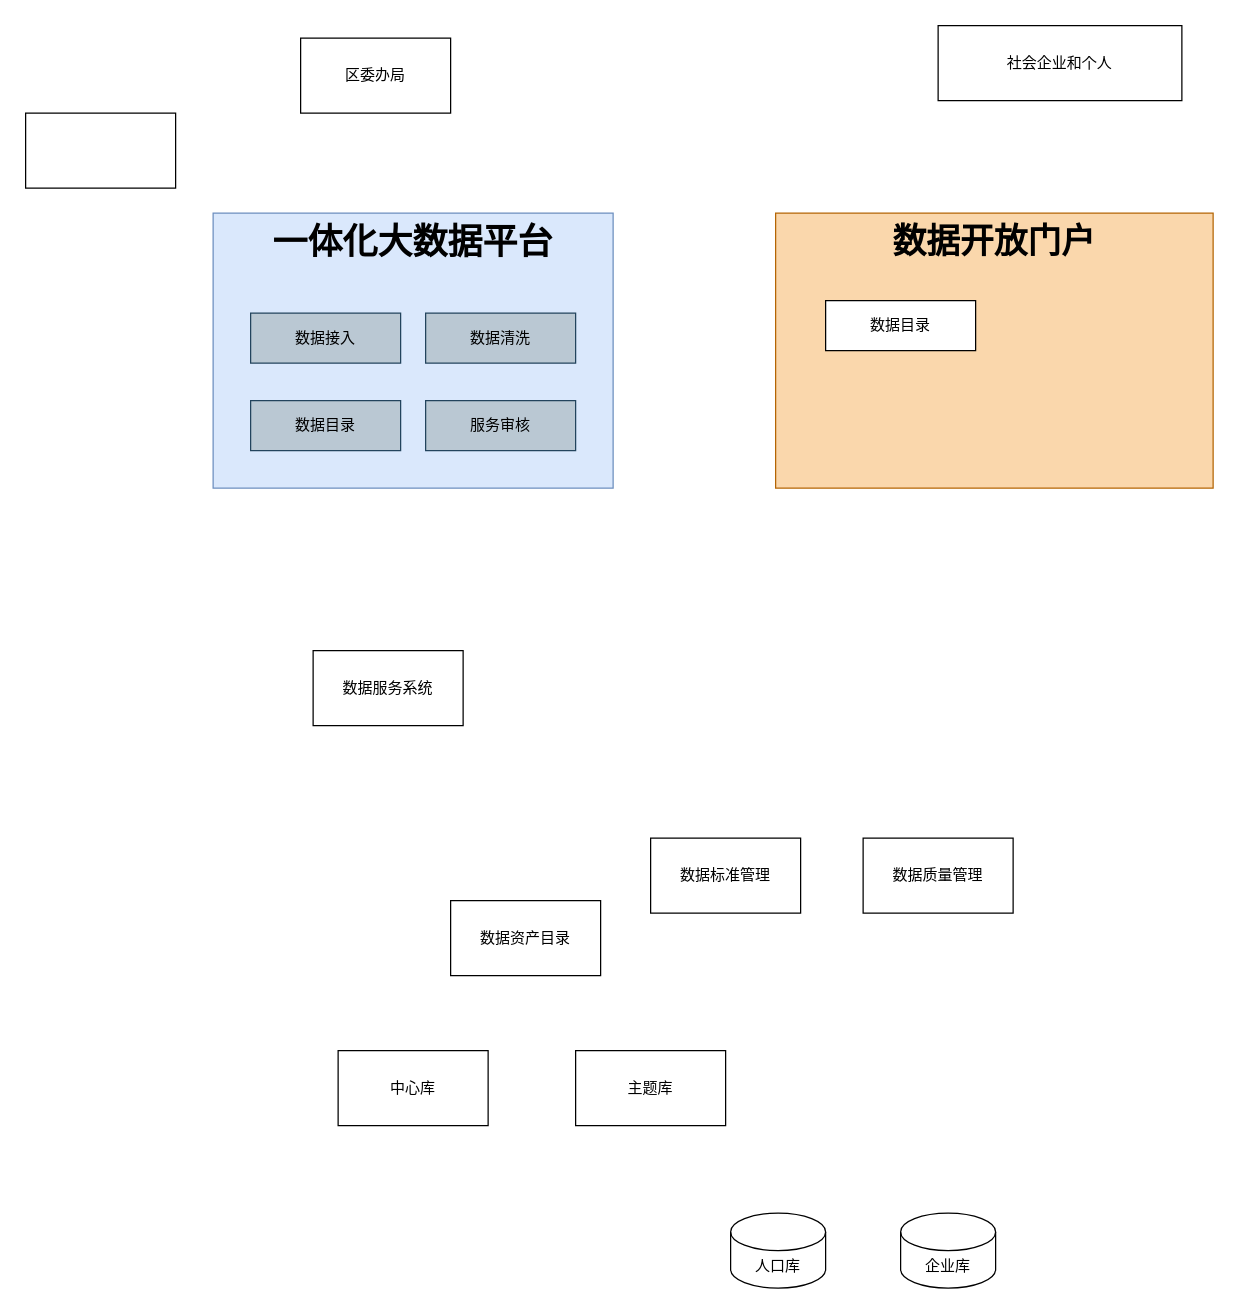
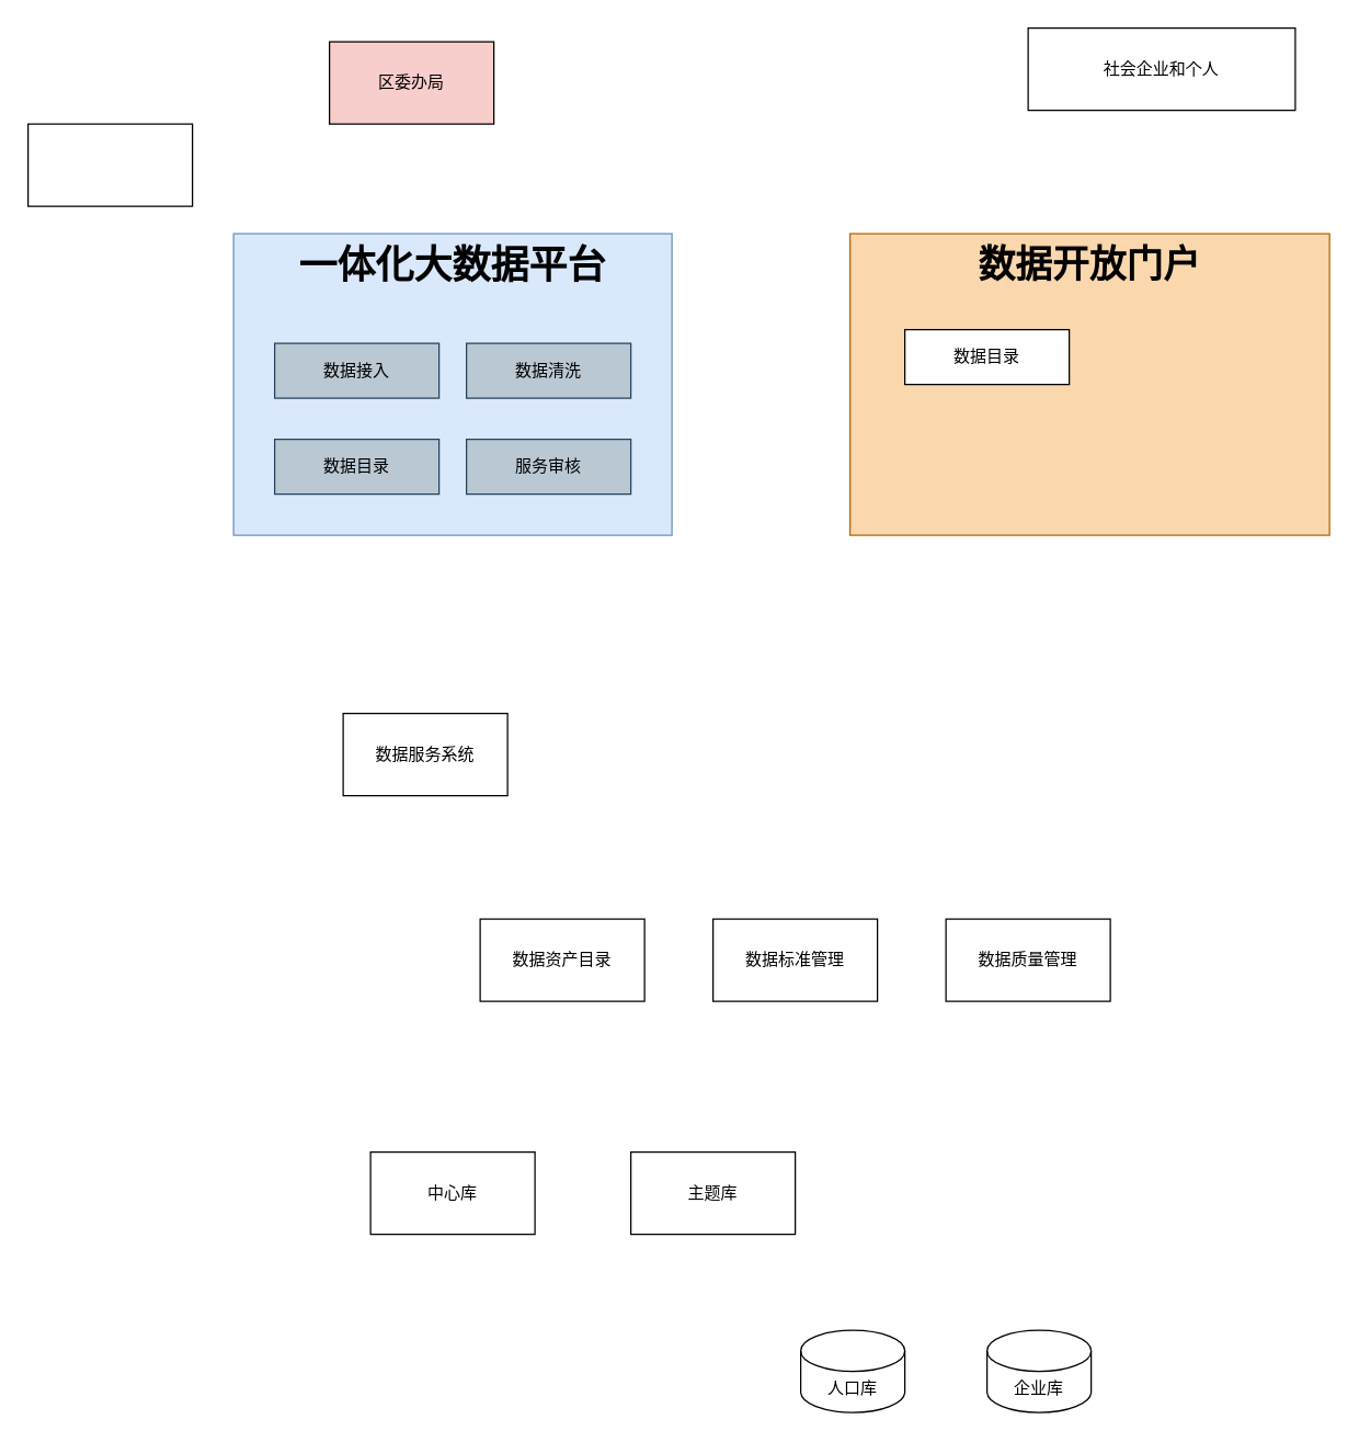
  <mxCell id="0" />
  <mxCell id="1" parent="0" />
  <mxCell id="2" value="数据开放门户" style="rounded=0;whiteSpace=wrap;html=1;verticalAlign=top;fontSize=27;fontStyle=1;fillColor=#fad7ac;strokeColor=#b46504;" vertex="1" parent="1"><mxGeometry x="620" y="170" width="350" height="220" as="geometry" /></mxCell>
- <mxCell id="3" value="区委办局" style="rounded=0;whiteSpace=wrap;html=1;" vertex="1" parent="1"><mxGeometry x="240" y="30" width="120" height="60" as="geometry" /></mxCell>
+ <mxCell id="3" value="区委办局" style="rounded=0;whiteSpace=wrap;html=1;fillColor=#f8cecc;" vertex="1" parent="1"><mxGeometry x="240" y="30" width="120" height="60" as="geometry" /></mxCell>
  <mxCell id="4" value="社会企业和个人" style="rounded=0;whiteSpace=wrap;html=1;" vertex="1" parent="1"><mxGeometry x="750" y="20" width="195" height="60" as="geometry" /></mxCell>
  <mxCell id="5" value="数据目录" style="rounded=0;whiteSpace=wrap;html=1;" vertex="1" parent="1"><mxGeometry x="660" y="240" width="120" height="40" as="geometry" /></mxCell>
  <mxCell id="6" value="数据服务系统" style="rounded=0;whiteSpace=wrap;html=1;" vertex="1" parent="1"><mxGeometry x="250" y="520" width="120" height="60" as="geometry" /></mxCell>
- <mxCell id="7" value="数据资产目录" style="rounded=0;whiteSpace=wrap;html=1;" vertex="1" parent="1"><mxGeometry x="360" y="720" width="120" height="60" as="geometry" /></mxCell>
+ <mxCell id="7" value="数据资产目录" style="rounded=0;whiteSpace=wrap;html=1;" vertex="1" parent="1"><mxGeometry x="350" y="670" width="120" height="60" as="geometry" /></mxCell>
  <mxCell id="8" value="数据标准管理" style="rounded=0;whiteSpace=wrap;html=1;" vertex="1" parent="1"><mxGeometry x="520" y="670" width="120" height="60" as="geometry" /></mxCell>
  <mxCell id="9" value="数据质量管理" style="rounded=0;whiteSpace=wrap;html=1;" vertex="1" parent="1"><mxGeometry x="690" y="670" width="120" height="60" as="geometry" /></mxCell>
  <mxCell id="10" value="中心库" style="rounded=0;whiteSpace=wrap;html=1;" vertex="1" parent="1"><mxGeometry x="270" y="840" width="120" height="60" as="geometry" /></mxCell>
  <mxCell id="11" value="主题库" style="rounded=0;whiteSpace=wrap;html=1;" vertex="1" parent="1"><mxGeometry x="460" y="840" width="120" height="60" as="geometry" /></mxCell>
  <mxCell id="12" value="人口库" style="shape=cylinder3;whiteSpace=wrap;html=1;boundedLbl=1;backgroundOutline=1;size=15;" vertex="1" parent="1"><mxGeometry x="584" y="970" width="76" height="60" as="geometry" /></mxCell>
  <mxCell id="13" value="企业库" style="shape=cylinder3;whiteSpace=wrap;html=1;boundedLbl=1;backgroundOutline=1;size=15;" vertex="1" parent="1"><mxGeometry x="720" y="970" width="76" height="60" as="geometry" /></mxCell>
  <mxCell id="14" value="" style="rounded=0;whiteSpace=wrap;html=1;" vertex="1" parent="1"><mxGeometry x="20" y="90" width="120" height="60" as="geometry" /></mxCell>
  <mxCell id="15" value="" style="group" vertex="1" connectable="0" parent="1"><mxGeometry x="170" y="170" width="320" height="220" as="geometry" /></mxCell>
  <mxCell id="16" value="一体化大数据平台" style="rounded=0;whiteSpace=wrap;html=1;verticalAlign=top;align=center;fontStyle=1;fontSize=28;fillColor=#dae8fc;strokeColor=#6c8ebf;" vertex="1" parent="15"><mxGeometry width="320" height="220" as="geometry" /></mxCell>
  <mxCell id="17" value="数据接入" style="rounded=0;whiteSpace=wrap;html=1;fillColor=#bac8d3;strokeColor=#23445d;" vertex="1" parent="15"><mxGeometry x="30" y="80" width="120" height="40" as="geometry" /></mxCell>
  <mxCell id="18" value="数据清洗" style="rounded=0;whiteSpace=wrap;html=1;fillColor=#bac8d3;strokeColor=#23445d;" vertex="1" parent="15"><mxGeometry x="170" y="80" width="120" height="40" as="geometry" /></mxCell>
  <mxCell id="19" value="服务审核" style="rounded=0;whiteSpace=wrap;html=1;fillColor=#bac8d3;strokeColor=#23445d;" vertex="1" parent="15"><mxGeometry x="170" y="150" width="120" height="40" as="geometry" /></mxCell>
  <mxCell id="20" value="数据目录" style="rounded=0;whiteSpace=wrap;html=1;fillColor=#bac8d3;strokeColor=#23445d;" vertex="1" parent="15"><mxGeometry x="30" y="150" width="120" height="40" as="geometry" /></mxCell>
